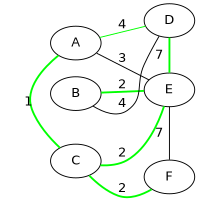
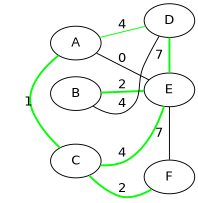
  graph {
    fontname="DejaVu Sans"
    rankdir=LR
    node [fontname="DejaVu Sans"]
    edge [color=green fontname="DejaVu Sans" style=bold]
    A
    B
    C
    D
    E
    F
    subgraph sub_1 {
      rank=same
      A
      B
      C
    }
    subgraph sub_2 {
      rank=same
      D
      E
      F
    }
    A -- C [label=1]
    A -- D [label=4 style=""]
-   A -- E [label=3 color="" style=""]
+   A -- E [label=0 color="" style=""]
    B -- C [style=invis color=""]
    B -- E [label=2]
-   C -- E [label=2]
+   C -- E [label=4]
    C -- F [label=2]
    D -- B [constraint=false label=4 color="" style=""]
    D -- E [label=7]
    E -- F [label=7 color="" style=""]
  }
